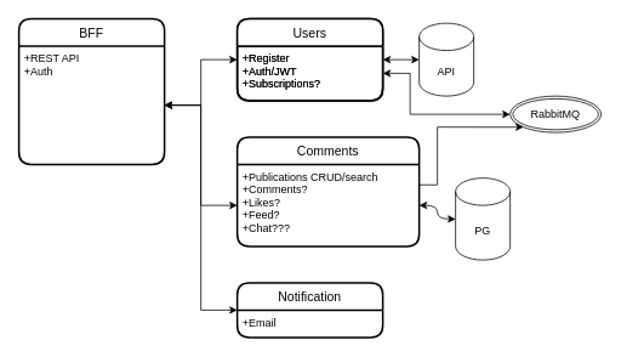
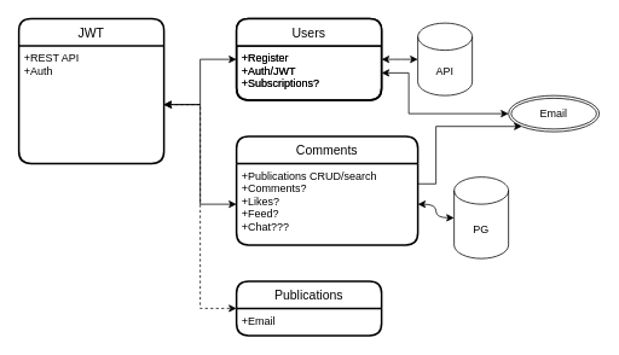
  <mxCell id="0" />
  <mxCell id="1" parent="0" />
  <mxCell id="2" value="Users" style="swimlane;childLayout=stackLayout;horizontal=1;startSize=30;horizontalStack=0;rounded=1;fontSize=14;fontStyle=0;strokeWidth=2;resizeParent=0;resizeLast=1;shadow=0;dashed=0;align=center;" parent="1" vertex="1"><mxGeometry x="260" y="20" width="160" height="90" as="geometry" /></mxCell>
  <mxCell id="3" value="+Register&#10;+Auth/JWT&#10;+Subscriptions?" style="align=left;strokeColor=none;fillColor=none;spacingLeft=4;fontSize=12;verticalAlign=top;resizable=0;rotatable=0;part=1;" parent="2" vertex="1"><mxGeometry y="30" width="160" height="60" as="geometry" /></mxCell>
  <mxCell id="4" style="edgeStyle=elbowEdgeStyle;rounded=0;orthogonalLoop=1;jettySize=auto;html=1;entryX=1;entryY=0.5;entryDx=0;entryDy=0;targetPerimeterSpacing=6;" parent="2" source="3" target="3" edge="1"><mxGeometry relative="1" as="geometry" /></mxCell>
  <mxCell id="5" value="Comments" style="swimlane;childLayout=stackLayout;horizontal=1;startSize=30;horizontalStack=0;rounded=1;fontSize=14;fontStyle=0;strokeWidth=2;resizeParent=0;resizeLast=1;shadow=0;dashed=0;align=center;" parent="1" vertex="1"><mxGeometry x="260" y="150" width="200" height="120" as="geometry" /></mxCell>
  <mxCell id="6" value="+Publications CRUD/search &#10;+Comments? &#10;+Likes?&#10;+Feed?&#10;+Chat???" style="align=left;strokeColor=none;fillColor=none;spacingLeft=4;fontSize=12;verticalAlign=top;resizable=0;rotatable=0;part=1;" parent="5" vertex="1"><mxGeometry y="30" width="200" height="90" as="geometry" /></mxCell>
  <mxCell id="7" value="API" style="shape=cylinder3;whiteSpace=wrap;html=1;boundedLbl=1;backgroundOutline=1;size=15;" parent="1" vertex="1"><mxGeometry x="460" y="25" width="60" height="80" as="geometry" /></mxCell>
  <mxCell id="8" value="PG" style="shape=cylinder3;whiteSpace=wrap;html=1;boundedLbl=1;backgroundOutline=1;size=15;" parent="1" vertex="1"><mxGeometry x="500" y="195" width="60" height="90" as="geometry" /></mxCell>
- <mxCell id="9" value="RabbitMQ" style="ellipse;shape=doubleEllipse;margin=3;whiteSpace=wrap;html=1;align=center;" parent="1" vertex="1"><mxGeometry x="560" y="105" width="100" height="40" as="geometry" /></mxCell>
- <mxCell id="10" value="Notification" style="swimlane;childLayout=stackLayout;horizontal=1;startSize=30;horizontalStack=0;rounded=1;fontSize=14;fontStyle=0;strokeWidth=2;resizeParent=0;resizeLast=1;shadow=0;dashed=0;align=center;" parent="1" vertex="1"><mxGeometry x="260" y="310" width="160" height="60" as="geometry" /></mxCell>
+ <mxCell id="9" value="Email" style="ellipse;shape=doubleEllipse;margin=3;whiteSpace=wrap;html=1;align=center;" parent="1" vertex="1"><mxGeometry x="560" y="105" width="100" height="40" as="geometry" /></mxCell>
+ <mxCell id="10" value="Publications" style="swimlane;childLayout=stackLayout;horizontal=1;startSize=30;horizontalStack=0;rounded=1;fontSize=14;fontStyle=0;strokeWidth=2;resizeParent=0;resizeLast=1;shadow=0;dashed=0;align=center;" parent="1" vertex="1"><mxGeometry x="260" y="310" width="160" height="60" as="geometry" /></mxCell>
  <mxCell id="11" value="+Email&#10;" style="align=left;strokeColor=none;fillColor=none;spacingLeft=4;fontSize=12;verticalAlign=top;resizable=0;rotatable=0;part=1;" parent="10" vertex="1"><mxGeometry y="30" width="160" height="30" as="geometry" /></mxCell>
  <mxCell id="12" value="" style="endArrow=classic;startArrow=classic;html=1;rounded=0;strokeWidth=1;targetPerimeterSpacing=0;entryX=0;entryY=0.5;entryDx=0;entryDy=0;entryPerimeter=0;exitX=1;exitY=0.25;exitDx=0;exitDy=0;edgeStyle=orthogonalEdgeStyle;curved=1;" parent="1" source="3" target="7" edge="1"><mxGeometry width="50" height="50" relative="1" as="geometry"><mxPoint x="880" y="40" as="sourcePoint" /><mxPoint x="930" y="-10" as="targetPoint" /></mxGeometry></mxCell>
  <mxCell id="13" value="" style="endArrow=classic;startArrow=classic;html=1;rounded=0;strokeWidth=1;targetPerimeterSpacing=0;entryX=0;entryY=0.5;entryDx=0;entryDy=0;entryPerimeter=0;exitX=1;exitY=0.5;exitDx=0;exitDy=0;edgeStyle=orthogonalEdgeStyle;curved=1;" parent="1" source="6" target="8" edge="1"><mxGeometry width="50" height="50" relative="1" as="geometry"><mxPoint x="920" y="89.5" as="sourcePoint" /><mxPoint x="960" y="89.5" as="targetPoint" /></mxGeometry></mxCell>
- <mxCell id="14" value="BFF" style="swimlane;childLayout=stackLayout;horizontal=1;startSize=30;horizontalStack=0;rounded=1;fontSize=14;fontStyle=0;strokeWidth=2;resizeParent=0;resizeLast=1;shadow=0;dashed=0;align=center;" parent="1" vertex="1"><mxGeometry x="20" y="20" width="160" height="160" as="geometry" /></mxCell>
+ <mxCell id="14" value="JWT" style="swimlane;childLayout=stackLayout;horizontal=1;startSize=30;horizontalStack=0;rounded=1;fontSize=14;fontStyle=0;strokeWidth=2;resizeParent=0;resizeLast=1;shadow=0;dashed=0;align=center;" parent="1" vertex="1"><mxGeometry x="20" y="20" width="160" height="160" as="geometry" /></mxCell>
  <mxCell id="15" value="+REST API&#10;+Auth " style="align=left;strokeColor=none;fillColor=none;spacingLeft=4;fontSize=12;verticalAlign=top;resizable=0;rotatable=0;part=1;" parent="14" vertex="1"><mxGeometry y="30" width="160" height="130" as="geometry" /></mxCell>
  <mxCell id="16" value="" style="endArrow=classic;html=1;rounded=0;strokeWidth=1;targetPerimeterSpacing=0;exitX=1;exitY=0.25;exitDx=0;exitDy=0;entryX=0;entryY=1;entryDx=0;entryDy=0;edgeStyle=orthogonalEdgeStyle;" parent="1" source="6" target="9" edge="1"><mxGeometry width="50" height="50" relative="1" as="geometry"><mxPoint x="530" y="90" as="sourcePoint" /><mxPoint x="580" y="40" as="targetPoint" /><Array as="points"><mxPoint x="480" y="203" /><mxPoint x="480" y="139" /></Array></mxGeometry></mxCell>
  <mxCell id="17" value="Users" style="swimlane;childLayout=stackLayout;horizontal=1;startSize=30;horizontalStack=0;rounded=1;fontSize=14;fontStyle=0;strokeWidth=2;resizeParent=0;resizeLast=1;shadow=0;dashed=0;align=center;" parent="1" vertex="1"><mxGeometry x="260" y="20" width="160" height="90" as="geometry" /></mxCell>
  <mxCell id="18" value="+Register&#10;+Auth/JWT&#10;+Subscriptions?" style="align=left;strokeColor=none;fillColor=none;spacingLeft=4;fontSize=12;verticalAlign=top;resizable=0;rotatable=0;part=1;" parent="17" vertex="1"><mxGeometry y="30" width="160" height="60" as="geometry" /></mxCell>
  <mxCell id="19" style="edgeStyle=elbowEdgeStyle;rounded=0;orthogonalLoop=1;jettySize=auto;html=1;entryX=1;entryY=0.5;entryDx=0;entryDy=0;targetPerimeterSpacing=6;" parent="17" source="18" target="18" edge="1"><mxGeometry relative="1" as="geometry" /></mxCell>
  <mxCell id="20" value="" style="endArrow=classic;startArrow=classic;html=1;rounded=0;strokeWidth=1;targetPerimeterSpacing=0;exitX=1;exitY=0.5;exitDx=0;exitDy=0;edgeStyle=orthogonalEdgeStyle;" parent="1" source="18" target="9" edge="1"><mxGeometry width="50" height="50" relative="1" as="geometry"><mxPoint x="530" y="90" as="sourcePoint" /><mxPoint x="580" y="40" as="targetPoint" /><Array as="points"><mxPoint x="450" y="80" /><mxPoint x="450" y="125" /></Array></mxGeometry></mxCell>
  <mxCell id="21" value="" style="endArrow=classic;startArrow=classic;html=1;rounded=0;strokeWidth=1;targetPerimeterSpacing=0;exitX=1;exitY=0.5;exitDx=0;exitDy=0;edgeStyle=elbowEdgeStyle;entryX=0;entryY=0.25;entryDx=0;entryDy=0;" parent="1" source="15" target="18" edge="1"><mxGeometry width="50" height="50" relative="1" as="geometry"><mxPoint x="210" y="160" as="sourcePoint" /><mxPoint x="260" y="110" as="targetPoint" /></mxGeometry></mxCell>
  <mxCell id="22" value="" style="endArrow=classic;startArrow=classic;html=1;rounded=0;strokeWidth=1;targetPerimeterSpacing=0;exitX=1;exitY=0.5;exitDx=0;exitDy=0;entryX=0;entryY=0.5;entryDx=0;entryDy=0;edgeStyle=elbowEdgeStyle;" parent="1" source="15" target="6" edge="1"><mxGeometry width="50" height="50" relative="1" as="geometry"><mxPoint x="210" y="160" as="sourcePoint" /><mxPoint x="260" y="110" as="targetPoint" /></mxGeometry></mxCell>
- <mxCell id="23" value="" style="endArrow=classic;startArrow=classic;html=1;rounded=0;strokeWidth=1;targetPerimeterSpacing=0;exitX=1;exitY=0.5;exitDx=0;exitDy=0;entryX=0;entryY=0;entryDx=0;entryDy=0;edgeStyle=elbowEdgeStyle;" parent="1" source="15" target="11" edge="1"><mxGeometry width="50" height="50" relative="1" as="geometry"><mxPoint x="210" y="160" as="sourcePoint" /><mxPoint x="260" y="110" as="targetPoint" /><Array as="points"><mxPoint x="220" y="150" /><mxPoint x="200" y="260" /></Array></mxGeometry></mxCell>
+ <mxCell id="23" value="" style="endArrow=classic;startArrow=classic;html=1;rounded=0;strokeWidth=1;targetPerimeterSpacing=0;exitX=1;exitY=0.5;exitDx=0;exitDy=0;entryX=0;entryY=0;entryDx=0;entryDy=0;edgeStyle=elbowEdgeStyle;dashed=1;" parent="1" source="15" target="11" edge="1"><mxGeometry width="50" height="50" relative="1" as="geometry"><mxPoint x="210" y="160" as="sourcePoint" /><mxPoint x="260" y="110" as="targetPoint" /><Array as="points"><mxPoint x="220" y="150" /><mxPoint x="200" y="260" /></Array></mxGeometry></mxCell>
